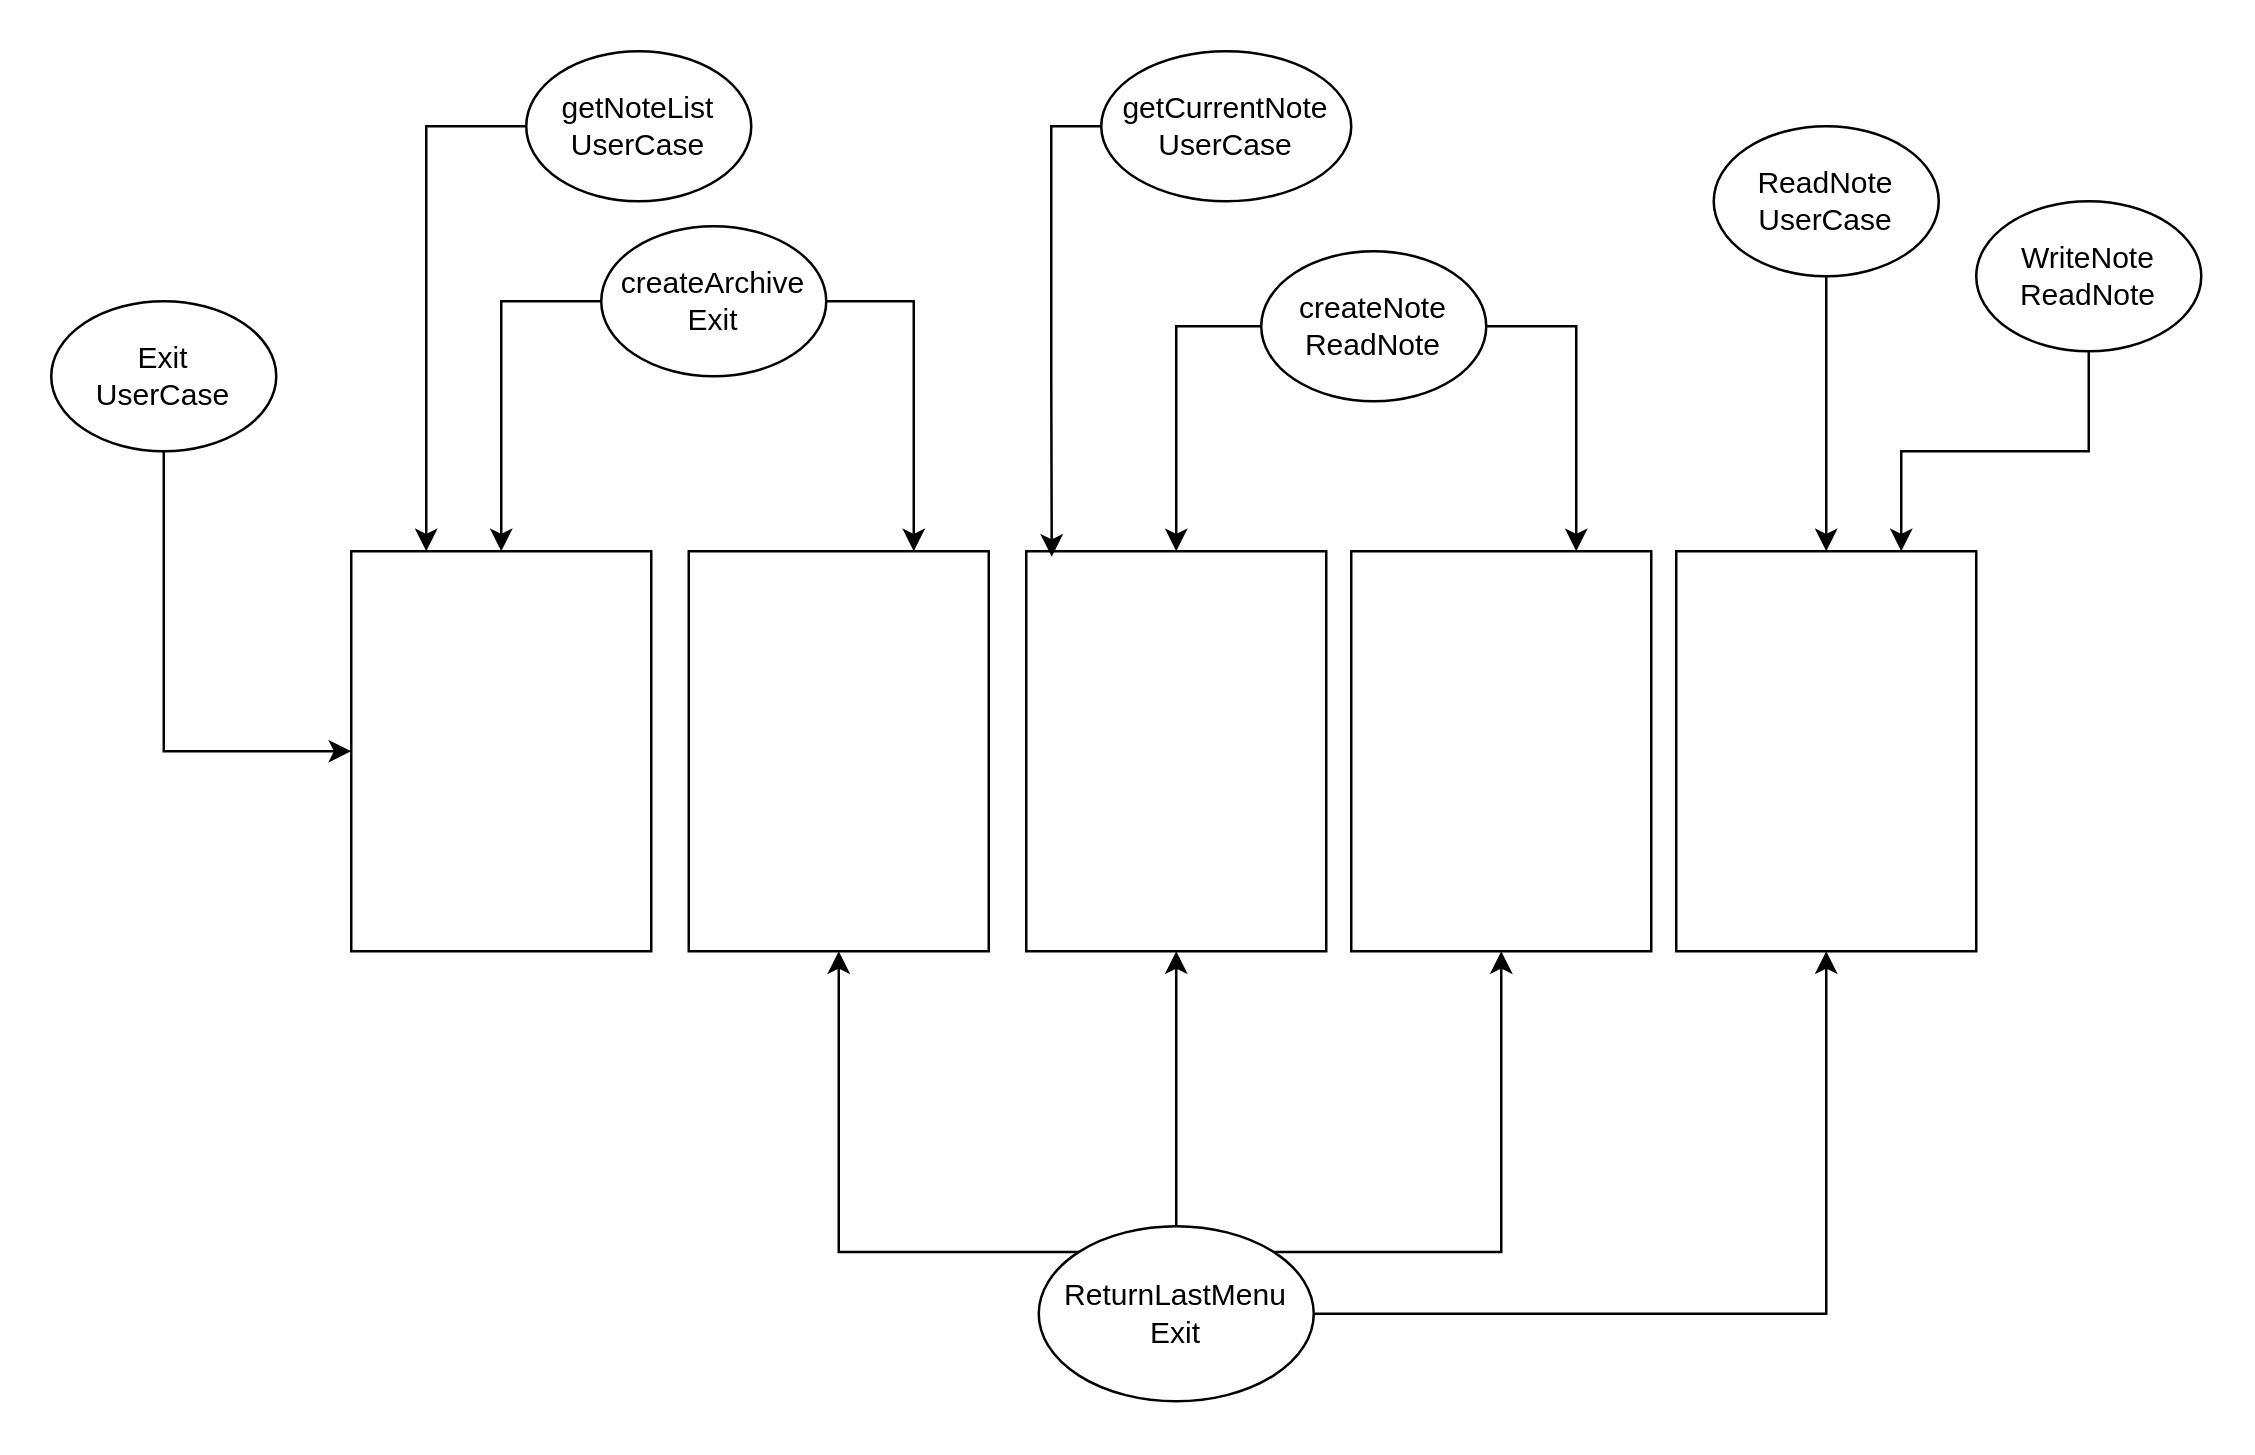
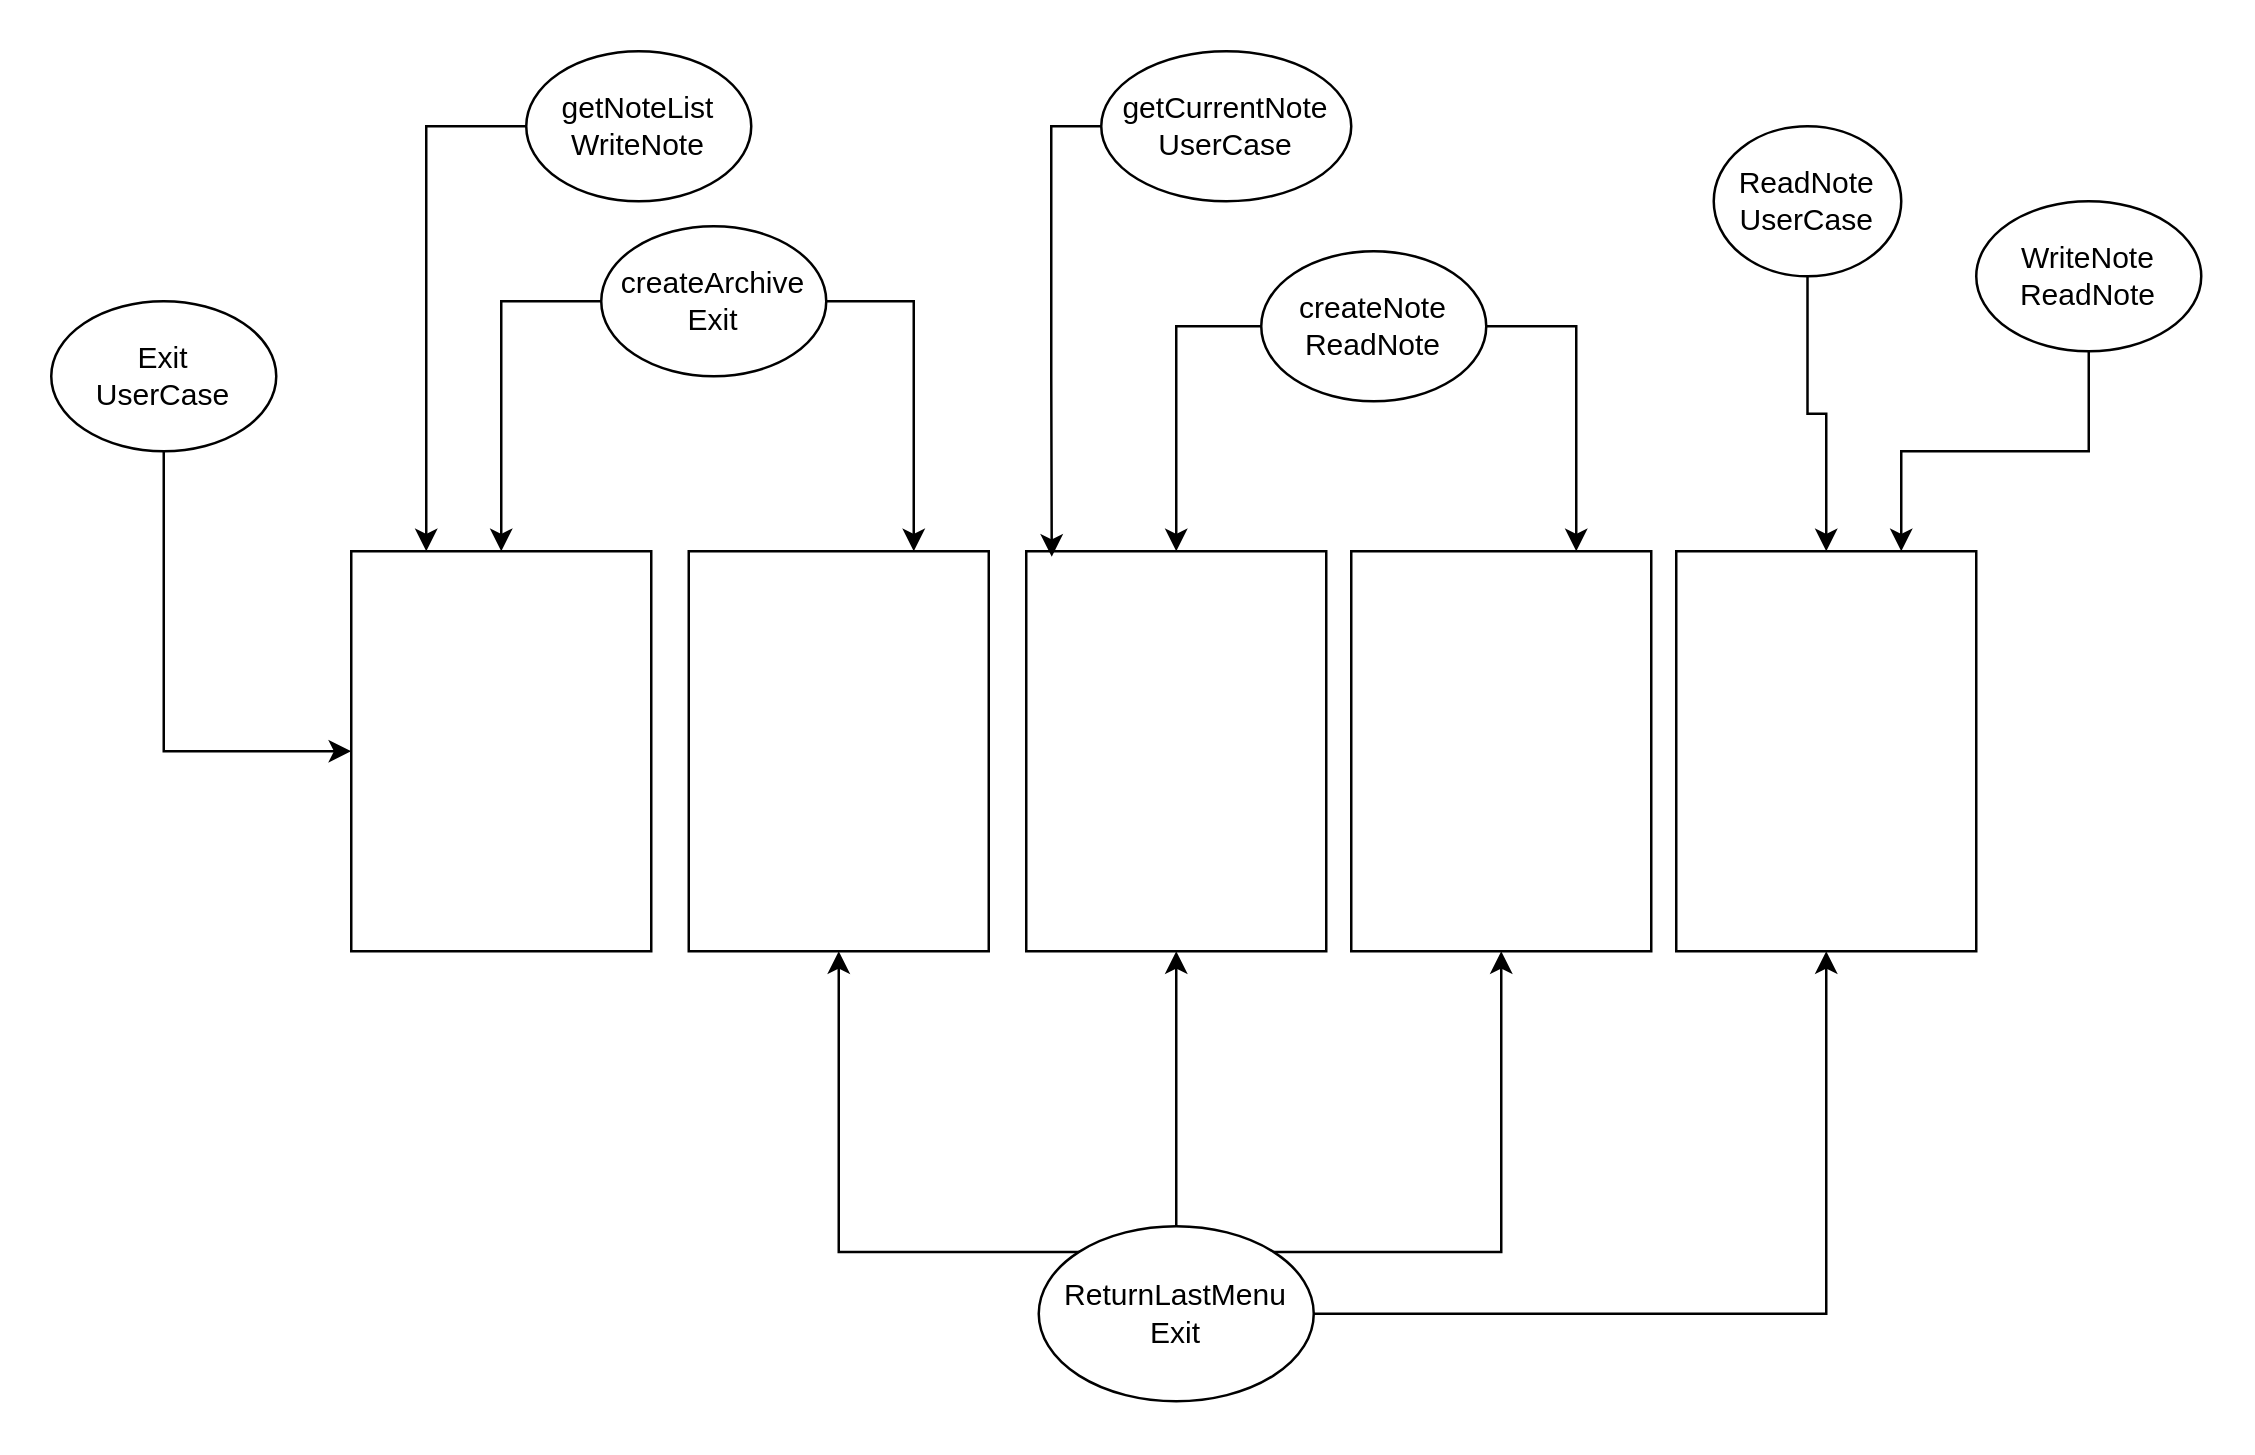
  <mxCell id="0" />
  <mxCell id="1" parent="0" />
  <mxCell id="2" value="" style="rounded=0;whiteSpace=wrap;html=1;" vertex="1" parent="1"><mxGeometry x="410" y="220" width="120" height="160" as="geometry" /></mxCell>
  <mxCell id="3" value="" style="rounded=0;whiteSpace=wrap;html=1;" vertex="1" parent="1"><mxGeometry x="540" y="220" width="120" height="160" as="geometry" /></mxCell>
  <mxCell id="4" value="" style="rounded=0;whiteSpace=wrap;html=1;" vertex="1" parent="1"><mxGeometry x="670" y="220" width="120" height="160" as="geometry" /></mxCell>
  <mxCell id="5" value="" style="rounded=0;whiteSpace=wrap;html=1;" vertex="1" parent="1"><mxGeometry x="275" y="220" width="120" height="160" as="geometry" /></mxCell>
  <mxCell id="6" value="" style="rounded=0;whiteSpace=wrap;html=1;" vertex="1" parent="1"><mxGeometry x="140" y="220" width="120" height="160" as="geometry" /></mxCell>
  <mxCell id="7" style="edgeStyle=orthogonalEdgeStyle;rounded=0;orthogonalLoop=1;jettySize=auto;html=1;exitX=0;exitY=0.5;exitDx=0;exitDy=0;entryX=0.25;entryY=0;entryDx=0;entryDy=0;" edge="1" parent="1" source="8" target="6"><mxGeometry relative="1" as="geometry" /></mxCell>
- <mxCell id="8" value="getNoteList&lt;br&gt;UserCase" style="ellipse;whiteSpace=wrap;html=1;" vertex="1" parent="1"><mxGeometry x="210" y="20" width="90" height="60" as="geometry" /></mxCell>
+ <mxCell id="8" value="getNoteList&lt;br&gt;WriteNote" style="ellipse;whiteSpace=wrap;html=1;" vertex="1" parent="1"><mxGeometry x="210" y="20" width="90" height="60" as="geometry" /></mxCell>
  <mxCell id="9" style="edgeStyle=orthogonalEdgeStyle;rounded=0;orthogonalLoop=1;jettySize=auto;html=1;exitX=0;exitY=0.5;exitDx=0;exitDy=0;entryX=0.5;entryY=0;entryDx=0;entryDy=0;" edge="1" parent="1" source="11" target="6"><mxGeometry relative="1" as="geometry" /></mxCell>
  <mxCell id="10" style="edgeStyle=orthogonalEdgeStyle;rounded=0;orthogonalLoop=1;jettySize=auto;html=1;exitX=1;exitY=0.5;exitDx=0;exitDy=0;entryX=0.75;entryY=0;entryDx=0;entryDy=0;" edge="1" parent="1" source="11" target="5"><mxGeometry relative="1" as="geometry" /></mxCell>
  <mxCell id="11" value="createArchive&lt;br&gt;Exit" style="ellipse;whiteSpace=wrap;html=1;" vertex="1" parent="1"><mxGeometry x="240" y="90" width="90" height="60" as="geometry" /></mxCell>
  <mxCell id="12" style="edgeStyle=orthogonalEdgeStyle;rounded=0;orthogonalLoop=1;jettySize=auto;html=1;exitX=0;exitY=0.5;exitDx=0;exitDy=0;entryX=0.5;entryY=0;entryDx=0;entryDy=0;" edge="1" parent="1" source="14" target="2"><mxGeometry relative="1" as="geometry" /></mxCell>
  <mxCell id="13" style="edgeStyle=orthogonalEdgeStyle;rounded=0;orthogonalLoop=1;jettySize=auto;html=1;exitX=1;exitY=0.5;exitDx=0;exitDy=0;entryX=0.75;entryY=0;entryDx=0;entryDy=0;" edge="1" parent="1" source="14" target="3"><mxGeometry relative="1" as="geometry" /></mxCell>
  <mxCell id="14" value="createNote&lt;br&gt;ReadNote" style="ellipse;whiteSpace=wrap;html=1;" vertex="1" parent="1"><mxGeometry x="504" y="100" width="90" height="60" as="geometry" /></mxCell>
  <mxCell id="15" style="edgeStyle=orthogonalEdgeStyle;rounded=0;orthogonalLoop=1;jettySize=auto;html=1;exitX=0.5;exitY=1;exitDx=0;exitDy=0;entryX=0.5;entryY=0;entryDx=0;entryDy=0;" edge="1" parent="1" source="16" target="4"><mxGeometry relative="1" as="geometry" /></mxCell>
- <mxCell id="16" value="ReadNote&lt;br&gt;UserCase" style="ellipse;whiteSpace=wrap;html=1;" vertex="1" parent="1"><mxGeometry x="685" y="50" width="90" height="60" as="geometry" /></mxCell>
+ <mxCell id="16" value="ReadNote&lt;br&gt;UserCase" style="ellipse;whiteSpace=wrap;html=1;" vertex="1" parent="1"><mxGeometry x="685" y="50" width="75" height="60" as="geometry" /></mxCell>
  <mxCell id="17" style="edgeStyle=orthogonalEdgeStyle;rounded=0;orthogonalLoop=1;jettySize=auto;html=1;exitX=0.5;exitY=1;exitDx=0;exitDy=0;entryX=0.75;entryY=0;entryDx=0;entryDy=0;" edge="1" parent="1" source="18" target="4"><mxGeometry relative="1" as="geometry" /></mxCell>
  <mxCell id="18" value="WriteNote&lt;br&gt;ReadNote" style="ellipse;whiteSpace=wrap;html=1;" vertex="1" parent="1"><mxGeometry x="790" y="80" width="90" height="60" as="geometry" /></mxCell>
  <mxCell id="19" style="edgeStyle=orthogonalEdgeStyle;rounded=0;orthogonalLoop=1;jettySize=auto;html=1;exitX=0.5;exitY=1;exitDx=0;exitDy=0;entryX=0;entryY=0.5;entryDx=0;entryDy=0;" edge="1" parent="1" source="20" target="6"><mxGeometry relative="1" as="geometry" /></mxCell>
  <mxCell id="20" value="Exit&lt;br&gt;UserCase" style="ellipse;whiteSpace=wrap;html=1;" vertex="1" parent="1"><mxGeometry x="20" y="120" width="90" height="60" as="geometry" /></mxCell>
  <mxCell id="21" style="edgeStyle=orthogonalEdgeStyle;rounded=0;orthogonalLoop=1;jettySize=auto;html=1;exitX=1;exitY=0;exitDx=0;exitDy=0;entryX=0.5;entryY=1;entryDx=0;entryDy=0;" edge="1" parent="1" source="25" target="3"><mxGeometry relative="1" as="geometry" /></mxCell>
  <mxCell id="22" style="edgeStyle=orthogonalEdgeStyle;rounded=0;orthogonalLoop=1;jettySize=auto;html=1;exitX=0;exitY=0;exitDx=0;exitDy=0;entryX=0.5;entryY=1;entryDx=0;entryDy=0;" edge="1" parent="1" source="25" target="5"><mxGeometry relative="1" as="geometry" /></mxCell>
  <mxCell id="23" style="edgeStyle=orthogonalEdgeStyle;rounded=0;orthogonalLoop=1;jettySize=auto;html=1;exitX=0.5;exitY=0;exitDx=0;exitDy=0;" edge="1" parent="1" source="25" target="2"><mxGeometry relative="1" as="geometry" /></mxCell>
  <mxCell id="24" style="edgeStyle=orthogonalEdgeStyle;rounded=0;orthogonalLoop=1;jettySize=auto;html=1;exitX=1;exitY=0.5;exitDx=0;exitDy=0;entryX=0.5;entryY=1;entryDx=0;entryDy=0;" edge="1" parent="1" source="25" target="4"><mxGeometry relative="1" as="geometry" /></mxCell>
  <mxCell id="25" value="ReturnLastMenu&lt;br&gt;Exit" style="ellipse;whiteSpace=wrap;html=1;" vertex="1" parent="1"><mxGeometry x="415" y="490" width="110" height="70" as="geometry" /></mxCell>
  <mxCell id="26" style="edgeStyle=orthogonalEdgeStyle;rounded=0;orthogonalLoop=1;jettySize=auto;html=1;exitX=0;exitY=0.5;exitDx=0;exitDy=0;entryX=0.085;entryY=0.014;entryDx=0;entryDy=0;entryPerimeter=0;" edge="1" parent="1" source="27" target="2"><mxGeometry relative="1" as="geometry" /></mxCell>
  <mxCell id="27" value="getCurrentNote&lt;br&gt;UserCase" style="ellipse;whiteSpace=wrap;html=1;" vertex="1" parent="1"><mxGeometry x="440" y="20" width="100" height="60" as="geometry" /></mxCell>
